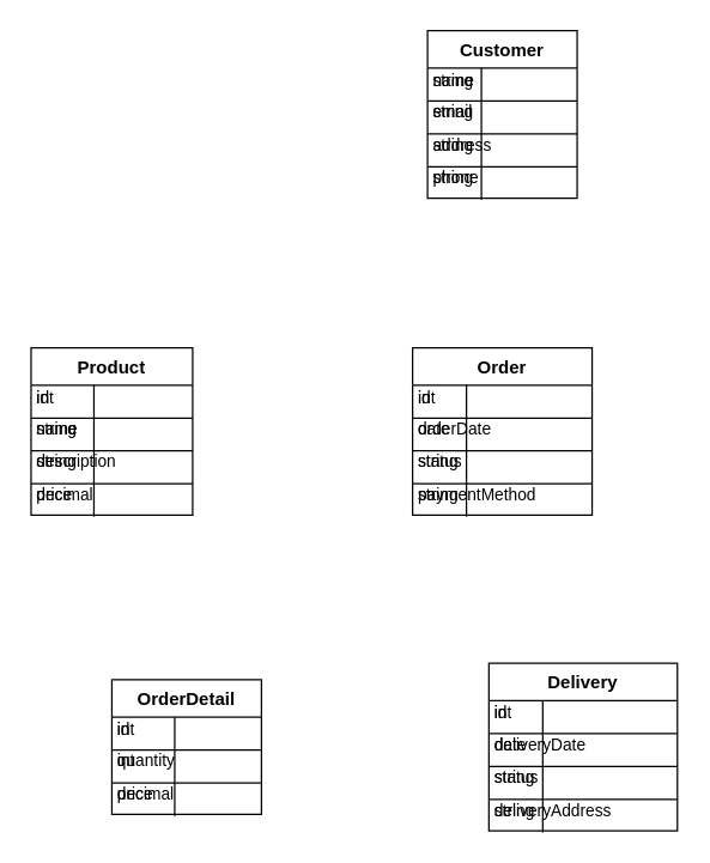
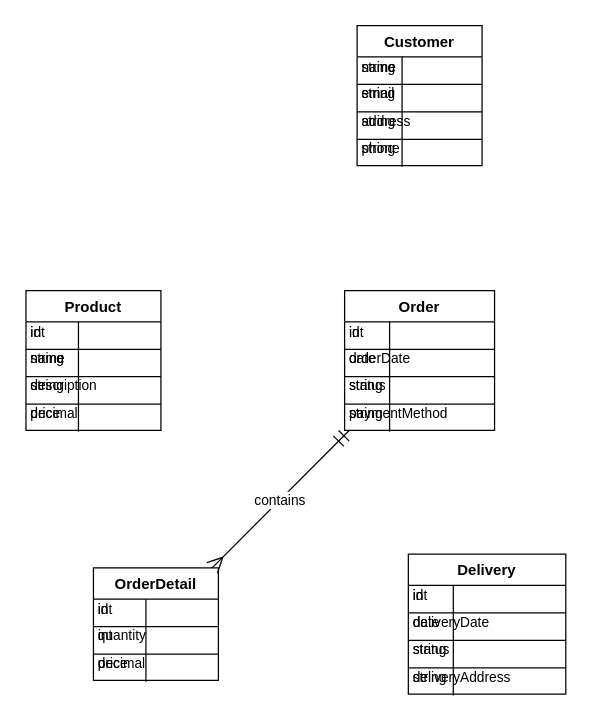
  <mxCell id="0" />
  <mxCell id="1" parent="0" />
  <mxCell id="2" value="Customer" style="shape=table;startSize=25;container=1;collapsible=0;childLayout=tableLayout;fixedRows=1;rowLines=1;fontStyle=1;align=center;resizeLast=1;" vertex="1" parent="1"><mxGeometry x="285" y="20" width="100" height="112" as="geometry" /></mxCell>
  <mxCell id="3" style="shape=tableRow;horizontal=0;startSize=0;swimlaneHead=0;swimlaneBody=0;fillColor=none;collapsible=0;dropTarget=0;points=[[0,0.5],[1,0.5]];portConstraint=eastwest;top=0;left=0;right=0;bottom=0;" vertex="1" parent="2"><mxGeometry y="22" width="100" height="22" as="geometry" /></mxCell>
  <mxCell id="4" value="string" style="shape=partialRectangle;connectable=0;fillColor=none;top=0;left=0;bottom=0;right=0;align=left;spacingLeft=2;overflow=hidden;fontSize=11;" vertex="1" parent="3"><mxGeometry width="36" height="22" as="geometry" /></mxCell>
  <mxCell id="5" value="name" style="shape=partialRectangle;connectable=0;fillColor=none;top=0;left=0;bottom=0;right=0;align=left;spacingLeft=2;overflow=hidden;fontSize=11;" vertex="1" parent="3"><mxGeometry width="64" height="22" as="geometry" /></mxCell>
  <mxCell id="6" style="shape=tableRow;horizontal=0;startSize=0;swimlaneHead=0;swimlaneBody=0;fillColor=none;collapsible=0;dropTarget=0;points=[[0,0.5],[1,0.5]];portConstraint=eastwest;top=0;left=0;right=0;bottom=0;" vertex="1" parent="2"><mxGeometry y="43" width="100" height="22" as="geometry" /></mxCell>
  <mxCell id="7" value="string" style="shape=partialRectangle;connectable=0;fillColor=none;top=0;left=0;bottom=0;right=0;align=left;spacingLeft=2;overflow=hidden;fontSize=11;" vertex="1" parent="6"><mxGeometry width="36" height="22" as="geometry" /></mxCell>
  <mxCell id="8" value="email" style="shape=partialRectangle;connectable=0;fillColor=none;top=0;left=0;bottom=0;right=0;align=left;spacingLeft=2;overflow=hidden;fontSize=11;" vertex="1" parent="6"><mxGeometry width="64" height="22" as="geometry" /></mxCell>
  <mxCell id="9" style="shape=tableRow;horizontal=0;startSize=0;swimlaneHead=0;swimlaneBody=0;fillColor=none;collapsible=0;dropTarget=0;points=[[0,0.5],[1,0.5]];portConstraint=eastwest;top=0;left=0;right=0;bottom=0;" vertex="1" parent="2"><mxGeometry y="65" width="100" height="22" as="geometry" /></mxCell>
  <mxCell id="10" value="string" style="shape=partialRectangle;connectable=0;fillColor=none;top=0;left=0;bottom=0;right=0;align=left;spacingLeft=2;overflow=hidden;fontSize=11;" vertex="1" parent="9"><mxGeometry width="36" height="22" as="geometry" /></mxCell>
  <mxCell id="11" value="address" style="shape=partialRectangle;connectable=0;fillColor=none;top=0;left=0;bottom=0;right=0;align=left;spacingLeft=2;overflow=hidden;fontSize=11;" vertex="1" parent="9"><mxGeometry width="64" height="22" as="geometry" /></mxCell>
  <mxCell id="12" style="shape=tableRow;horizontal=0;startSize=0;swimlaneHead=0;swimlaneBody=0;fillColor=none;collapsible=0;dropTarget=0;points=[[0,0.5],[1,0.5]];portConstraint=eastwest;top=0;left=0;right=0;bottom=0;" vertex="1" parent="2"><mxGeometry y="87" width="100" height="22" as="geometry" /></mxCell>
  <mxCell id="13" value="string" style="shape=partialRectangle;connectable=0;fillColor=none;top=0;left=0;bottom=0;right=0;align=left;spacingLeft=2;overflow=hidden;fontSize=11;" vertex="1" parent="12"><mxGeometry width="36" height="22" as="geometry" /></mxCell>
  <mxCell id="14" value="phone" style="shape=partialRectangle;connectable=0;fillColor=none;top=0;left=0;bottom=0;right=0;align=left;spacingLeft=2;overflow=hidden;fontSize=11;" vertex="1" parent="12"><mxGeometry width="64" height="22" as="geometry" /></mxCell>
  <mxCell id="15" value="Order" style="shape=table;startSize=25;container=1;collapsible=0;childLayout=tableLayout;fixedRows=1;rowLines=1;fontStyle=1;align=center;resizeLast=1;" vertex="1" parent="1"><mxGeometry x="275" y="232" width="120" height="112" as="geometry" /></mxCell>
  <mxCell id="16" style="shape=tableRow;horizontal=0;startSize=0;swimlaneHead=0;swimlaneBody=0;fillColor=none;collapsible=0;dropTarget=0;points=[[0,0.5],[1,0.5]];portConstraint=eastwest;top=0;left=0;right=0;bottom=0;" vertex="1" parent="15"><mxGeometry y="22" width="120" height="22" as="geometry" /></mxCell>
  <mxCell id="17" value="int" style="shape=partialRectangle;connectable=0;fillColor=none;top=0;left=0;bottom=0;right=0;align=left;spacingLeft=2;overflow=hidden;fontSize=11;" vertex="1" parent="16"><mxGeometry width="36" height="22" as="geometry" /></mxCell>
  <mxCell id="18" value="id" style="shape=partialRectangle;connectable=0;fillColor=none;top=0;left=0;bottom=0;right=0;align=left;spacingLeft=2;overflow=hidden;fontSize=11;" vertex="1" parent="16"><mxGeometry width="84" height="22" as="geometry" /></mxCell>
  <mxCell id="19" style="shape=tableRow;horizontal=0;startSize=0;swimlaneHead=0;swimlaneBody=0;fillColor=none;collapsible=0;dropTarget=0;points=[[0,0.5],[1,0.5]];portConstraint=eastwest;top=0;left=0;right=0;bottom=0;" vertex="1" parent="15"><mxGeometry y="43" width="120" height="22" as="geometry" /></mxCell>
  <mxCell id="20" value="date" style="shape=partialRectangle;connectable=0;fillColor=none;top=0;left=0;bottom=0;right=0;align=left;spacingLeft=2;overflow=hidden;fontSize=11;" vertex="1" parent="19"><mxGeometry width="36" height="22" as="geometry" /></mxCell>
  <mxCell id="21" value="orderDate" style="shape=partialRectangle;connectable=0;fillColor=none;top=0;left=0;bottom=0;right=0;align=left;spacingLeft=2;overflow=hidden;fontSize=11;" vertex="1" parent="19"><mxGeometry width="84" height="22" as="geometry" /></mxCell>
  <mxCell id="22" style="shape=tableRow;horizontal=0;startSize=0;swimlaneHead=0;swimlaneBody=0;fillColor=none;collapsible=0;dropTarget=0;points=[[0,0.5],[1,0.5]];portConstraint=eastwest;top=0;left=0;right=0;bottom=0;" vertex="1" parent="15"><mxGeometry y="65" width="120" height="22" as="geometry" /></mxCell>
  <mxCell id="23" value="string" style="shape=partialRectangle;connectable=0;fillColor=none;top=0;left=0;bottom=0;right=0;align=left;spacingLeft=2;overflow=hidden;fontSize=11;" vertex="1" parent="22"><mxGeometry width="36" height="22" as="geometry" /></mxCell>
  <mxCell id="24" value="status" style="shape=partialRectangle;connectable=0;fillColor=none;top=0;left=0;bottom=0;right=0;align=left;spacingLeft=2;overflow=hidden;fontSize=11;" vertex="1" parent="22"><mxGeometry width="84" height="22" as="geometry" /></mxCell>
  <mxCell id="25" style="shape=tableRow;horizontal=0;startSize=0;swimlaneHead=0;swimlaneBody=0;fillColor=none;collapsible=0;dropTarget=0;points=[[0,0.5],[1,0.5]];portConstraint=eastwest;top=0;left=0;right=0;bottom=0;" vertex="1" parent="15"><mxGeometry y="87" width="120" height="22" as="geometry" /></mxCell>
  <mxCell id="26" value="string" style="shape=partialRectangle;connectable=0;fillColor=none;top=0;left=0;bottom=0;right=0;align=left;spacingLeft=2;overflow=hidden;fontSize=11;" vertex="1" parent="25"><mxGeometry width="36" height="22" as="geometry" /></mxCell>
  <mxCell id="27" value="paymentMethod" style="shape=partialRectangle;connectable=0;fillColor=none;top=0;left=0;bottom=0;right=0;align=left;spacingLeft=2;overflow=hidden;fontSize=11;" vertex="1" parent="25"><mxGeometry width="84" height="22" as="geometry" /></mxCell>
  <mxCell id="28" value="OrderDetail" style="shape=table;startSize=25;container=1;collapsible=0;childLayout=tableLayout;fixedRows=1;rowLines=1;fontStyle=1;align=center;resizeLast=1;" vertex="1" parent="1"><mxGeometry x="74" y="454" width="100" height="90" as="geometry" /></mxCell>
  <mxCell id="29" style="shape=tableRow;horizontal=0;startSize=0;swimlaneHead=0;swimlaneBody=0;fillColor=none;collapsible=0;dropTarget=0;points=[[0,0.5],[1,0.5]];portConstraint=eastwest;top=0;left=0;right=0;bottom=0;" vertex="1" parent="28"><mxGeometry y="22" width="100" height="22" as="geometry" /></mxCell>
  <mxCell id="30" value="int" style="shape=partialRectangle;connectable=0;fillColor=none;top=0;left=0;bottom=0;right=0;align=left;spacingLeft=2;overflow=hidden;fontSize=11;" vertex="1" parent="29"><mxGeometry width="42" height="22" as="geometry" /></mxCell>
  <mxCell id="31" value="id" style="shape=partialRectangle;connectable=0;fillColor=none;top=0;left=0;bottom=0;right=0;align=left;spacingLeft=2;overflow=hidden;fontSize=11;" vertex="1" parent="29"><mxGeometry width="58" height="22" as="geometry" /></mxCell>
  <mxCell id="32" style="shape=tableRow;horizontal=0;startSize=0;swimlaneHead=0;swimlaneBody=0;fillColor=none;collapsible=0;dropTarget=0;points=[[0,0.5],[1,0.5]];portConstraint=eastwest;top=0;left=0;right=0;bottom=0;" vertex="1" parent="28"><mxGeometry y="43" width="100" height="22" as="geometry" /></mxCell>
  <mxCell id="33" value="int" style="shape=partialRectangle;connectable=0;fillColor=none;top=0;left=0;bottom=0;right=0;align=left;spacingLeft=2;overflow=hidden;fontSize=11;" vertex="1" parent="32"><mxGeometry width="42" height="22" as="geometry" /></mxCell>
  <mxCell id="34" value="quantity" style="shape=partialRectangle;connectable=0;fillColor=none;top=0;left=0;bottom=0;right=0;align=left;spacingLeft=2;overflow=hidden;fontSize=11;" vertex="1" parent="32"><mxGeometry width="58" height="22" as="geometry" /></mxCell>
  <mxCell id="35" style="shape=tableRow;horizontal=0;startSize=0;swimlaneHead=0;swimlaneBody=0;fillColor=none;collapsible=0;dropTarget=0;points=[[0,0.5],[1,0.5]];portConstraint=eastwest;top=0;left=0;right=0;bottom=0;" vertex="1" parent="28"><mxGeometry y="65" width="100" height="22" as="geometry" /></mxCell>
  <mxCell id="36" value="decimal" style="shape=partialRectangle;connectable=0;fillColor=none;top=0;left=0;bottom=0;right=0;align=left;spacingLeft=2;overflow=hidden;fontSize=11;" vertex="1" parent="35"><mxGeometry width="42" height="22" as="geometry" /></mxCell>
  <mxCell id="37" value="price" style="shape=partialRectangle;connectable=0;fillColor=none;top=0;left=0;bottom=0;right=0;align=left;spacingLeft=2;overflow=hidden;fontSize=11;" vertex="1" parent="35"><mxGeometry width="58" height="22" as="geometry" /></mxCell>
  <mxCell id="38" value="Product" style="shape=table;startSize=25;container=1;collapsible=0;childLayout=tableLayout;fixedRows=1;rowLines=1;fontStyle=1;align=center;resizeLast=1;" vertex="1" parent="1"><mxGeometry x="20" y="232" width="108" height="112" as="geometry" /></mxCell>
  <mxCell id="39" style="shape=tableRow;horizontal=0;startSize=0;swimlaneHead=0;swimlaneBody=0;fillColor=none;collapsible=0;dropTarget=0;points=[[0,0.5],[1,0.5]];portConstraint=eastwest;top=0;left=0;right=0;bottom=0;" vertex="1" parent="38"><mxGeometry y="22" width="107" height="22" as="geometry" /></mxCell>
  <mxCell id="40" value="int" style="shape=partialRectangle;connectable=0;fillColor=none;top=0;left=0;bottom=0;right=0;align=left;spacingLeft=2;overflow=hidden;fontSize=11;" vertex="1" parent="39"><mxGeometry width="42" height="22" as="geometry" /></mxCell>
  <mxCell id="41" value="id" style="shape=partialRectangle;connectable=0;fillColor=none;top=0;left=0;bottom=0;right=0;align=left;spacingLeft=2;overflow=hidden;fontSize=11;" vertex="1" parent="39"><mxGeometry width="66" height="22" as="geometry" /></mxCell>
  <mxCell id="42" style="shape=tableRow;horizontal=0;startSize=0;swimlaneHead=0;swimlaneBody=0;fillColor=none;collapsible=0;dropTarget=0;points=[[0,0.5],[1,0.5]];portConstraint=eastwest;top=0;left=0;right=0;bottom=0;" vertex="1" parent="38"><mxGeometry y="43" width="107" height="22" as="geometry" /></mxCell>
  <mxCell id="43" value="string" style="shape=partialRectangle;connectable=0;fillColor=none;top=0;left=0;bottom=0;right=0;align=left;spacingLeft=2;overflow=hidden;fontSize=11;" vertex="1" parent="42"><mxGeometry width="42" height="22" as="geometry" /></mxCell>
  <mxCell id="44" value="name" style="shape=partialRectangle;connectable=0;fillColor=none;top=0;left=0;bottom=0;right=0;align=left;spacingLeft=2;overflow=hidden;fontSize=11;" vertex="1" parent="42"><mxGeometry width="66" height="22" as="geometry" /></mxCell>
  <mxCell id="45" style="shape=tableRow;horizontal=0;startSize=0;swimlaneHead=0;swimlaneBody=0;fillColor=none;collapsible=0;dropTarget=0;points=[[0,0.5],[1,0.5]];portConstraint=eastwest;top=0;left=0;right=0;bottom=0;" vertex="1" parent="38"><mxGeometry y="65" width="107" height="22" as="geometry" /></mxCell>
  <mxCell id="46" value="string" style="shape=partialRectangle;connectable=0;fillColor=none;top=0;left=0;bottom=0;right=0;align=left;spacingLeft=2;overflow=hidden;fontSize=11;" vertex="1" parent="45"><mxGeometry width="42" height="22" as="geometry" /></mxCell>
  <mxCell id="47" value="description" style="shape=partialRectangle;connectable=0;fillColor=none;top=0;left=0;bottom=0;right=0;align=left;spacingLeft=2;overflow=hidden;fontSize=11;" vertex="1" parent="45"><mxGeometry width="66" height="22" as="geometry" /></mxCell>
  <mxCell id="48" style="shape=tableRow;horizontal=0;startSize=0;swimlaneHead=0;swimlaneBody=0;fillColor=none;collapsible=0;dropTarget=0;points=[[0,0.5],[1,0.5]];portConstraint=eastwest;top=0;left=0;right=0;bottom=0;" vertex="1" parent="38"><mxGeometry y="87" width="107" height="22" as="geometry" /></mxCell>
  <mxCell id="49" value="decimal" style="shape=partialRectangle;connectable=0;fillColor=none;top=0;left=0;bottom=0;right=0;align=left;spacingLeft=2;overflow=hidden;fontSize=11;" vertex="1" parent="48"><mxGeometry width="42" height="22" as="geometry" /></mxCell>
  <mxCell id="50" value="price" style="shape=partialRectangle;connectable=0;fillColor=none;top=0;left=0;bottom=0;right=0;align=left;spacingLeft=2;overflow=hidden;fontSize=11;" vertex="1" parent="48"><mxGeometry width="66" height="22" as="geometry" /></mxCell>
  <mxCell id="51" value="Delivery" style="shape=table;startSize=25;container=1;collapsible=0;childLayout=tableLayout;fixedRows=1;rowLines=1;fontStyle=1;align=center;resizeLast=1;" vertex="1" parent="1"><mxGeometry x="326" y="443" width="126" height="112" as="geometry" /></mxCell>
  <mxCell id="52" style="shape=tableRow;horizontal=0;startSize=0;swimlaneHead=0;swimlaneBody=0;fillColor=none;collapsible=0;dropTarget=0;points=[[0,0.5],[1,0.5]];portConstraint=eastwest;top=0;left=0;right=0;bottom=0;" vertex="1" parent="51"><mxGeometry y="22" width="119" height="22" as="geometry" /></mxCell>
  <mxCell id="53" value="int" style="shape=partialRectangle;connectable=0;fillColor=none;top=0;left=0;bottom=0;right=0;align=left;spacingLeft=2;overflow=hidden;fontSize=11;" vertex="1" parent="52"><mxGeometry width="36" height="22" as="geometry" /></mxCell>
  <mxCell id="54" value="id" style="shape=partialRectangle;connectable=0;fillColor=none;top=0;left=0;bottom=0;right=0;align=left;spacingLeft=2;overflow=hidden;fontSize=11;" vertex="1" parent="52"><mxGeometry width="90" height="22" as="geometry" /></mxCell>
  <mxCell id="55" style="shape=tableRow;horizontal=0;startSize=0;swimlaneHead=0;swimlaneBody=0;fillColor=none;collapsible=0;dropTarget=0;points=[[0,0.5],[1,0.5]];portConstraint=eastwest;top=0;left=0;right=0;bottom=0;" vertex="1" parent="51"><mxGeometry y="43" width="119" height="22" as="geometry" /></mxCell>
  <mxCell id="56" value="date" style="shape=partialRectangle;connectable=0;fillColor=none;top=0;left=0;bottom=0;right=0;align=left;spacingLeft=2;overflow=hidden;fontSize=11;" vertex="1" parent="55"><mxGeometry width="36" height="22" as="geometry" /></mxCell>
  <mxCell id="57" value="deliveryDate" style="shape=partialRectangle;connectable=0;fillColor=none;top=0;left=0;bottom=0;right=0;align=left;spacingLeft=2;overflow=hidden;fontSize=11;" vertex="1" parent="55"><mxGeometry width="90" height="22" as="geometry" /></mxCell>
  <mxCell id="58" style="shape=tableRow;horizontal=0;startSize=0;swimlaneHead=0;swimlaneBody=0;fillColor=none;collapsible=0;dropTarget=0;points=[[0,0.5],[1,0.5]];portConstraint=eastwest;top=0;left=0;right=0;bottom=0;" vertex="1" parent="51"><mxGeometry y="65" width="119" height="22" as="geometry" /></mxCell>
  <mxCell id="59" value="string" style="shape=partialRectangle;connectable=0;fillColor=none;top=0;left=0;bottom=0;right=0;align=left;spacingLeft=2;overflow=hidden;fontSize=11;" vertex="1" parent="58"><mxGeometry width="36" height="22" as="geometry" /></mxCell>
  <mxCell id="60" value="status" style="shape=partialRectangle;connectable=0;fillColor=none;top=0;left=0;bottom=0;right=0;align=left;spacingLeft=2;overflow=hidden;fontSize=11;" vertex="1" parent="58"><mxGeometry width="90" height="22" as="geometry" /></mxCell>
  <mxCell id="61" style="shape=tableRow;horizontal=0;startSize=0;swimlaneHead=0;swimlaneBody=0;fillColor=none;collapsible=0;dropTarget=0;points=[[0,0.5],[1,0.5]];portConstraint=eastwest;top=0;left=0;right=0;bottom=0;" vertex="1" parent="51"><mxGeometry y="87" width="119" height="22" as="geometry" /></mxCell>
  <mxCell id="62" value="string" style="shape=partialRectangle;connectable=0;fillColor=none;top=0;left=0;bottom=0;right=0;align=left;spacingLeft=2;overflow=hidden;fontSize=11;" vertex="1" parent="61"><mxGeometry width="36" height="22" as="geometry" /></mxCell>
  <mxCell id="63" value="deliveryAddress" style="shape=partialRectangle;connectable=0;fillColor=none;top=0;left=0;bottom=0;right=0;align=left;spacingLeft=2;overflow=hidden;fontSize=11;" vertex="1" parent="61"><mxGeometry width="90" height="22" as="geometry" /></mxCell>
+ <mxCell id="64" value="contains" style="curved=1;startArrow=ERmandOne;startSize=10;;endArrow=ERmany;endSize=10;;exitX=0.04;exitY=0.99;entryX=0.95;entryY=0;" edge="1" parent="1" source="15" target="28"><mxGeometry relative="1" as="geometry"><Array as="points"><mxPoint x="230" y="393" /></Array></mxGeometry></mxCell>
